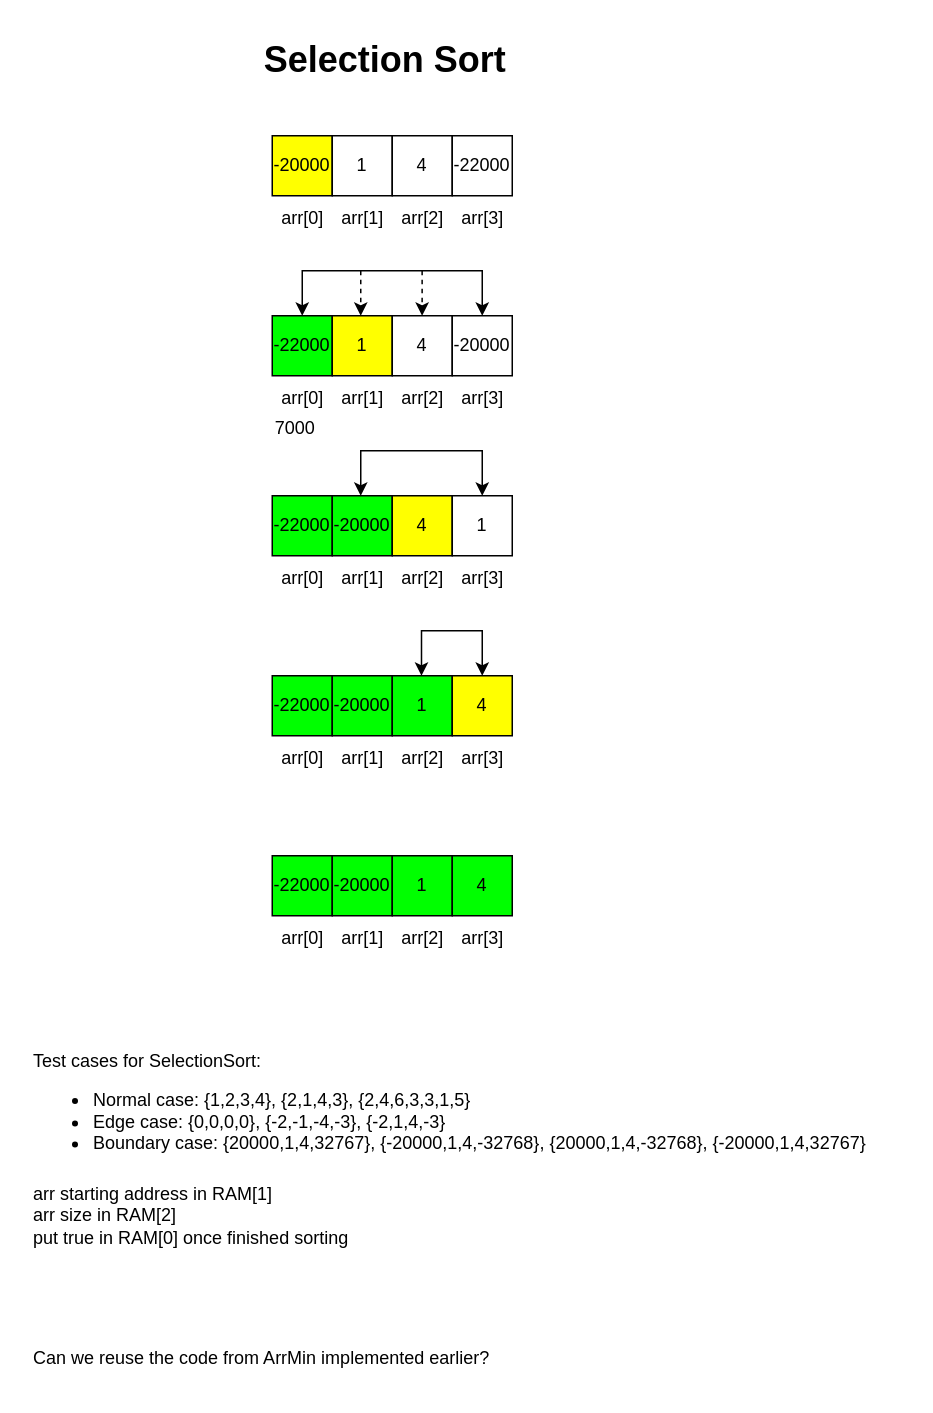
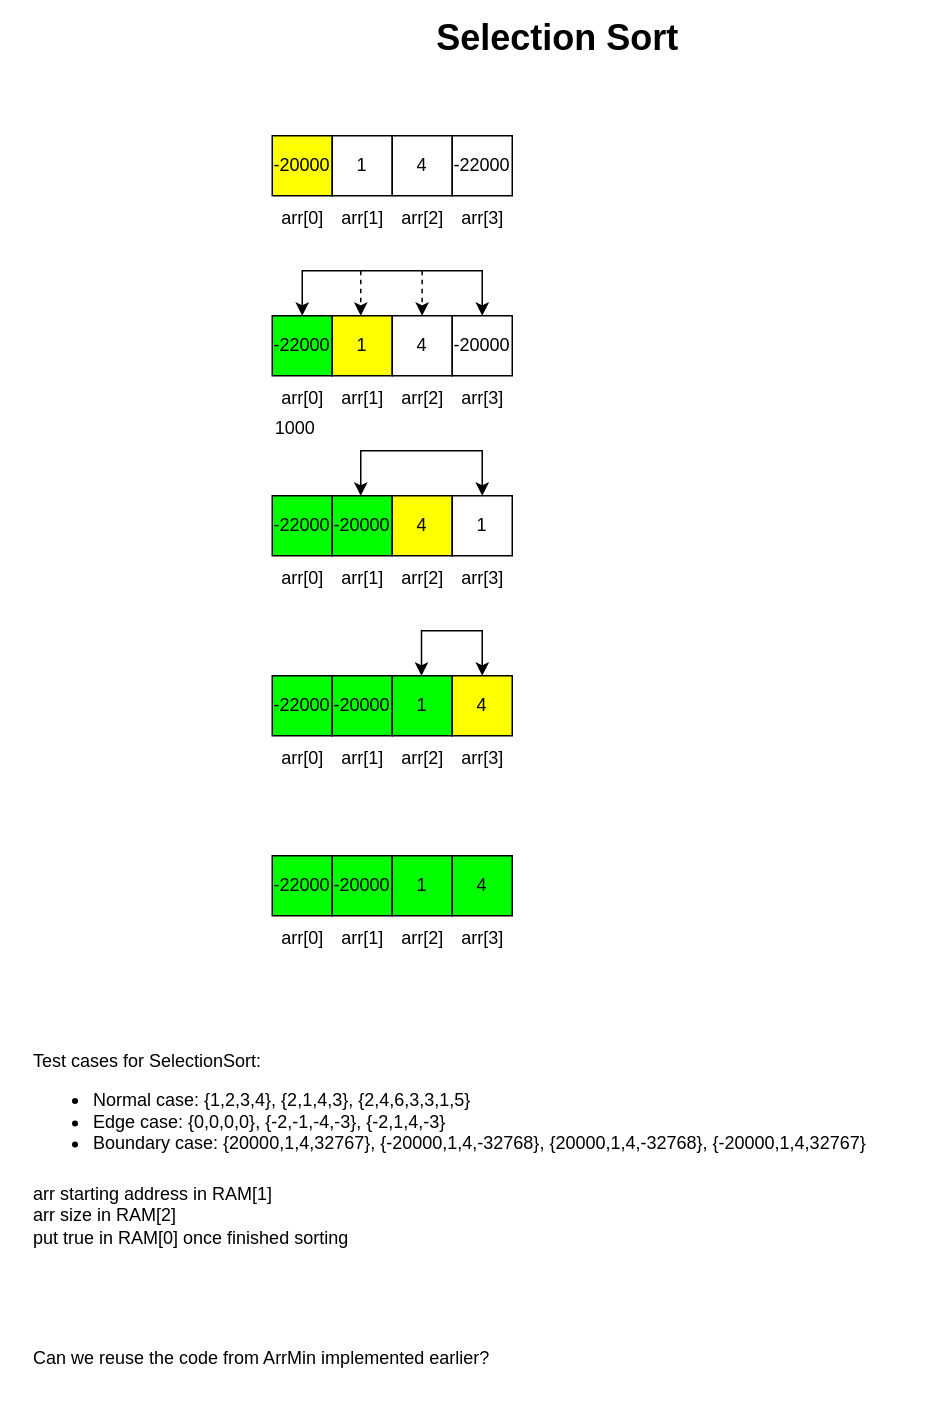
  <mxCell id="0" />
  <mxCell id="1" parent="0" />
- <mxCell id="2" value="Selection Sort" style="text;html=1;align=center;verticalAlign=middle;resizable=0;points=[];autosize=1;strokeColor=none;fillColor=none;fontSize=24;fontStyle=1" vertex="1" parent="1"><mxGeometry x="166" y="20" width="180" height="40" as="geometry" /></mxCell>
+ <mxCell id="2" value="Selection Sort" style="text;html=1;align=center;verticalAlign=middle;resizable=0;points=[];autosize=1;strokeColor=none;fillColor=none;fontSize=24;fontStyle=1" vertex="1" parent="1"><mxGeometry x="281" y="5" width="180" height="40" as="geometry" /></mxCell>
  <mxCell id="3" value="arr[0]" style="text;html=1;align=center;verticalAlign=middle;resizable=0;points=[];autosize=1;strokeColor=none;fillColor=none;" vertex="1" parent="1"><mxGeometry x="176" y="130" width="50" height="30" as="geometry" /></mxCell>
  <mxCell id="4" value="-20000" style="whiteSpace=wrap;html=1;aspect=fixed;fillColor=#FFFF00;" vertex="1" parent="1"><mxGeometry x="181" y="90" width="40" height="40" as="geometry" /></mxCell>
  <mxCell id="5" value="1" style="whiteSpace=wrap;html=1;aspect=fixed;" vertex="1" parent="1"><mxGeometry x="221" y="90" width="40" height="40" as="geometry" /></mxCell>
  <mxCell id="6" value="4" style="whiteSpace=wrap;html=1;aspect=fixed;" vertex="1" parent="1"><mxGeometry x="261" y="90" width="40" height="40" as="geometry" /></mxCell>
  <mxCell id="7" value="-22000" style="whiteSpace=wrap;html=1;aspect=fixed;" vertex="1" parent="1"><mxGeometry x="301" y="90" width="40" height="40" as="geometry" /></mxCell>
  <mxCell id="8" value="arr[1]" style="text;html=1;align=center;verticalAlign=middle;resizable=0;points=[];autosize=1;strokeColor=none;fillColor=none;" vertex="1" parent="1"><mxGeometry x="216" y="130" width="50" height="30" as="geometry" /></mxCell>
  <mxCell id="9" value="arr[2]" style="text;html=1;align=center;verticalAlign=middle;resizable=0;points=[];autosize=1;strokeColor=none;fillColor=none;" vertex="1" parent="1"><mxGeometry x="256" y="130" width="50" height="30" as="geometry" /></mxCell>
  <mxCell id="10" value="arr[3]" style="text;html=1;align=center;verticalAlign=middle;resizable=0;points=[];autosize=1;strokeColor=none;fillColor=none;" vertex="1" parent="1"><mxGeometry x="296" y="130" width="50" height="30" as="geometry" /></mxCell>
  <mxCell id="11" value="Test cases for SelectionSort:&lt;br&gt;&lt;ul&gt;&lt;li&gt;Normal case: {1,2,3,4}, {2,1,4,3}, {2,4,6,3,3,1,5}&lt;/li&gt;&lt;li&gt;Edge case: {0,0,0,0}, {-2,-1,-4,-3}, {-2,1,4,-3}&lt;/li&gt;&lt;li&gt;Boundary case: {20000,1,4,32767}, {-20000,1,4,-32768}, {20000,1,4,-32768}, {-20000,1,4,32767}&lt;/li&gt;&lt;/ul&gt;" style="text;html=1;align=left;verticalAlign=middle;resizable=0;points=[];autosize=1;strokeColor=none;fillColor=none;" vertex="1" parent="1"><mxGeometry x="20" y="690" width="580" height="100" as="geometry" /></mxCell>
  <mxCell id="12" value="arr starting address in RAM[1]&lt;br&gt;arr size in RAM[2]&lt;br&gt;put true in RAM[0] once finished sorting" style="text;html=1;align=left;verticalAlign=middle;resizable=0;points=[];autosize=1;strokeColor=none;fillColor=none;" vertex="1" parent="1"><mxGeometry x="20" y="780" width="230" height="60" as="geometry" /></mxCell>
  <mxCell id="13" value="arr[0]" style="text;html=1;align=center;verticalAlign=middle;resizable=0;points=[];autosize=1;strokeColor=none;fillColor=none;" vertex="1" parent="1"><mxGeometry x="176" y="250" width="50" height="30" as="geometry" /></mxCell>
  <mxCell id="14" value="-22000" style="whiteSpace=wrap;html=1;aspect=fixed;fillColor=#00FF00;" vertex="1" parent="1"><mxGeometry x="181" y="210" width="40" height="40" as="geometry" /></mxCell>
  <mxCell id="15" value="1" style="whiteSpace=wrap;html=1;aspect=fixed;fillColor=#FFFF00;" vertex="1" parent="1"><mxGeometry x="221" y="210" width="40" height="40" as="geometry" /></mxCell>
  <mxCell id="16" value="4" style="whiteSpace=wrap;html=1;aspect=fixed;" vertex="1" parent="1"><mxGeometry x="261" y="210" width="40" height="40" as="geometry" /></mxCell>
  <mxCell id="17" value="-20000" style="whiteSpace=wrap;html=1;aspect=fixed;" vertex="1" parent="1"><mxGeometry x="301" y="210" width="40" height="40" as="geometry" /></mxCell>
  <mxCell id="18" value="arr[1]" style="text;html=1;align=center;verticalAlign=middle;resizable=0;points=[];autosize=1;strokeColor=none;fillColor=none;" vertex="1" parent="1"><mxGeometry x="216" y="250" width="50" height="30" as="geometry" /></mxCell>
  <mxCell id="19" value="arr[2]" style="text;html=1;align=center;verticalAlign=middle;resizable=0;points=[];autosize=1;strokeColor=none;fillColor=none;" vertex="1" parent="1"><mxGeometry x="256" y="250" width="50" height="30" as="geometry" /></mxCell>
  <mxCell id="20" value="arr[3]" style="text;html=1;align=center;verticalAlign=middle;resizable=0;points=[];autosize=1;strokeColor=none;fillColor=none;" vertex="1" parent="1"><mxGeometry x="296" y="250" width="50" height="30" as="geometry" /></mxCell>
  <mxCell id="21" value="" style="endArrow=classic;startArrow=classic;html=1;rounded=0;exitX=0.5;exitY=0;exitDx=0;exitDy=0;entryX=0.5;entryY=0;entryDx=0;entryDy=0;" edge="1" parent="1" source="14" target="17"><mxGeometry width="50" height="50" relative="1" as="geometry"><mxPoint x="310" y="210" as="sourcePoint" /><mxPoint x="360" y="160" as="targetPoint" /><Array as="points"><mxPoint x="201" y="180" /><mxPoint x="321" y="180" /></Array></mxGeometry></mxCell>
  <mxCell id="22" value="arr[0]" style="text;html=1;align=center;verticalAlign=middle;resizable=0;points=[];autosize=1;strokeColor=none;fillColor=none;" vertex="1" parent="1"><mxGeometry x="176" y="370" width="50" height="30" as="geometry" /></mxCell>
  <mxCell id="23" value="-22000" style="whiteSpace=wrap;html=1;aspect=fixed;fillColor=#00FF00;" vertex="1" parent="1"><mxGeometry x="181" y="330" width="40" height="40" as="geometry" /></mxCell>
  <mxCell id="24" value="-20000" style="whiteSpace=wrap;html=1;aspect=fixed;fillColor=#00FF00;" vertex="1" parent="1"><mxGeometry x="221" y="330" width="40" height="40" as="geometry" /></mxCell>
  <mxCell id="25" value="4" style="whiteSpace=wrap;html=1;aspect=fixed;fillColor=#FFFF00;" vertex="1" parent="1"><mxGeometry x="261" y="330" width="40" height="40" as="geometry" /></mxCell>
  <mxCell id="26" value="1" style="whiteSpace=wrap;html=1;aspect=fixed;" vertex="1" parent="1"><mxGeometry x="301" y="330" width="40" height="40" as="geometry" /></mxCell>
  <mxCell id="27" value="arr[1]" style="text;html=1;align=center;verticalAlign=middle;resizable=0;points=[];autosize=1;strokeColor=none;fillColor=none;" vertex="1" parent="1"><mxGeometry x="216" y="370" width="50" height="30" as="geometry" /></mxCell>
  <mxCell id="28" value="arr[2]" style="text;html=1;align=center;verticalAlign=middle;resizable=0;points=[];autosize=1;strokeColor=none;fillColor=none;" vertex="1" parent="1"><mxGeometry x="256" y="370" width="50" height="30" as="geometry" /></mxCell>
  <mxCell id="29" value="arr[3]" style="text;html=1;align=center;verticalAlign=middle;resizable=0;points=[];autosize=1;strokeColor=none;fillColor=none;" vertex="1" parent="1"><mxGeometry x="296" y="370" width="50" height="30" as="geometry" /></mxCell>
  <mxCell id="30" value="" style="endArrow=classic;startArrow=classic;html=1;rounded=0;exitX=0.5;exitY=0;exitDx=0;exitDy=0;entryX=0.5;entryY=0;entryDx=0;entryDy=0;" edge="1" parent="1" target="26"><mxGeometry width="50" height="50" relative="1" as="geometry"><mxPoint x="240" y="330" as="sourcePoint" /><mxPoint x="360" y="330" as="targetPoint" /><Array as="points"><mxPoint x="240" y="300" /><mxPoint x="321" y="300" /></Array></mxGeometry></mxCell>
  <mxCell id="31" value="arr[0]" style="text;html=1;align=center;verticalAlign=middle;resizable=0;points=[];autosize=1;strokeColor=none;fillColor=none;" vertex="1" parent="1"><mxGeometry x="176" y="490" width="50" height="30" as="geometry" /></mxCell>
  <mxCell id="32" value="-22000" style="whiteSpace=wrap;html=1;aspect=fixed;fillColor=#00FF00;" vertex="1" parent="1"><mxGeometry x="181" y="450" width="40" height="40" as="geometry" /></mxCell>
  <mxCell id="33" value="-20000" style="whiteSpace=wrap;html=1;aspect=fixed;fillColor=#00FF00;" vertex="1" parent="1"><mxGeometry x="221" y="450" width="40" height="40" as="geometry" /></mxCell>
  <mxCell id="34" value="1" style="whiteSpace=wrap;html=1;aspect=fixed;fillColor=#00FF00;" vertex="1" parent="1"><mxGeometry x="261" y="450" width="40" height="40" as="geometry" /></mxCell>
  <mxCell id="35" value="4" style="whiteSpace=wrap;html=1;aspect=fixed;fillColor=#FFFF00;" vertex="1" parent="1"><mxGeometry x="301" y="450" width="40" height="40" as="geometry" /></mxCell>
  <mxCell id="36" value="arr[1]" style="text;html=1;align=center;verticalAlign=middle;resizable=0;points=[];autosize=1;strokeColor=none;fillColor=none;" vertex="1" parent="1"><mxGeometry x="216" y="490" width="50" height="30" as="geometry" /></mxCell>
  <mxCell id="37" value="arr[2]" style="text;html=1;align=center;verticalAlign=middle;resizable=0;points=[];autosize=1;strokeColor=none;fillColor=none;" vertex="1" parent="1"><mxGeometry x="256" y="490" width="50" height="30" as="geometry" /></mxCell>
  <mxCell id="38" value="arr[3]" style="text;html=1;align=center;verticalAlign=middle;resizable=0;points=[];autosize=1;strokeColor=none;fillColor=none;" vertex="1" parent="1"><mxGeometry x="296" y="490" width="50" height="30" as="geometry" /></mxCell>
  <mxCell id="39" value="" style="endArrow=classic;startArrow=classic;html=1;rounded=0;exitX=0.5;exitY=0;exitDx=0;exitDy=0;entryX=0.5;entryY=0;entryDx=0;entryDy=0;" edge="1" parent="1" target="35"><mxGeometry width="50" height="50" relative="1" as="geometry"><mxPoint x="280.5" y="450" as="sourcePoint" /><mxPoint x="361.5" y="450" as="targetPoint" /><Array as="points"><mxPoint x="280.5" y="420" /><mxPoint x="321" y="420" /></Array></mxGeometry></mxCell>
  <mxCell id="40" value="arr[0]" style="text;html=1;align=center;verticalAlign=middle;resizable=0;points=[];autosize=1;strokeColor=none;fillColor=none;" vertex="1" parent="1"><mxGeometry x="176" y="610" width="50" height="30" as="geometry" /></mxCell>
  <mxCell id="41" value="-22000" style="whiteSpace=wrap;html=1;aspect=fixed;fillColor=#00FF00;" vertex="1" parent="1"><mxGeometry x="181" y="570" width="40" height="40" as="geometry" /></mxCell>
  <mxCell id="42" value="-20000" style="whiteSpace=wrap;html=1;aspect=fixed;fillColor=#00FF00;" vertex="1" parent="1"><mxGeometry x="221" y="570" width="40" height="40" as="geometry" /></mxCell>
  <mxCell id="43" value="1" style="whiteSpace=wrap;html=1;aspect=fixed;fillColor=#00FF00;" vertex="1" parent="1"><mxGeometry x="261" y="570" width="40" height="40" as="geometry" /></mxCell>
  <mxCell id="44" value="4" style="whiteSpace=wrap;html=1;aspect=fixed;fillColor=#00FF00;" vertex="1" parent="1"><mxGeometry x="301" y="570" width="40" height="40" as="geometry" /></mxCell>
  <mxCell id="45" value="arr[1]" style="text;html=1;align=center;verticalAlign=middle;resizable=0;points=[];autosize=1;strokeColor=none;fillColor=none;" vertex="1" parent="1"><mxGeometry x="216" y="610" width="50" height="30" as="geometry" /></mxCell>
  <mxCell id="46" value="arr[2]" style="text;html=1;align=center;verticalAlign=middle;resizable=0;points=[];autosize=1;strokeColor=none;fillColor=none;" vertex="1" parent="1"><mxGeometry x="256" y="610" width="50" height="30" as="geometry" /></mxCell>
  <mxCell id="47" value="arr[3]" style="text;html=1;align=center;verticalAlign=middle;resizable=0;points=[];autosize=1;strokeColor=none;fillColor=none;" vertex="1" parent="1"><mxGeometry x="296" y="610" width="50" height="30" as="geometry" /></mxCell>
  <mxCell id="48" value="" style="endArrow=classic;html=1;rounded=0;dashed=1;" edge="1" parent="1"><mxGeometry width="50" height="50" relative="1" as="geometry"><mxPoint x="240" y="180" as="sourcePoint" /><mxPoint x="240" y="210" as="targetPoint" /></mxGeometry></mxCell>
  <mxCell id="49" value="" style="endArrow=classic;html=1;rounded=0;dashed=1;" edge="1" parent="1"><mxGeometry width="50" height="50" relative="1" as="geometry"><mxPoint x="280.92" y="180" as="sourcePoint" /><mxPoint x="280.92" y="210" as="targetPoint" /></mxGeometry></mxCell>
  <mxCell id="50" value="Can we reuse the code from ArrMin implemented earlier?" style="text;html=1;align=left;verticalAlign=middle;resizable=0;points=[];autosize=1;strokeColor=none;fillColor=none;" vertex="1" parent="1"><mxGeometry x="20" y="890" width="330" height="30" as="geometry" /></mxCell>
- <mxCell id="51" value="7000" style="text;html=1;align=center;verticalAlign=middle;resizable=0;points=[];autosize=1;strokeColor=none;fillColor=none;" vertex="1" parent="1"><mxGeometry x="171" y="270" width="50" height="30" as="geometry" /></mxCell>
+ <mxCell id="51" value="1000" style="text;html=1;align=center;verticalAlign=middle;resizable=0;points=[];autosize=1;strokeColor=none;fillColor=none;" vertex="1" parent="1"><mxGeometry x="171" y="270" width="50" height="30" as="geometry" /></mxCell>
